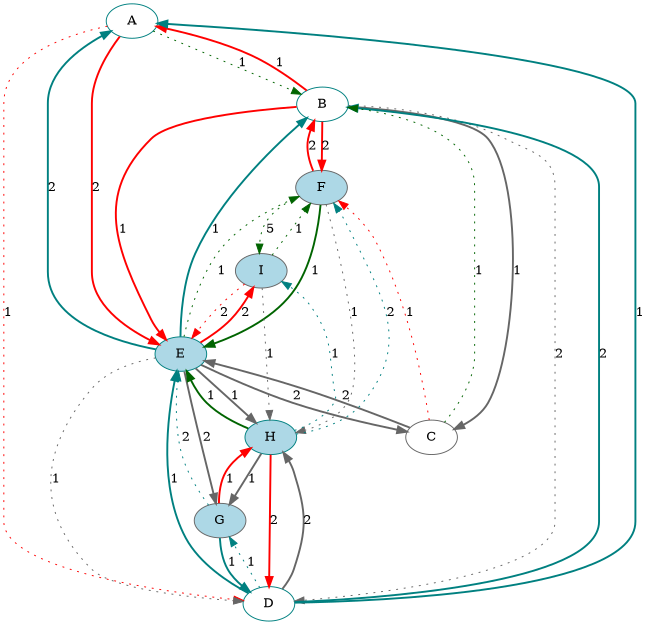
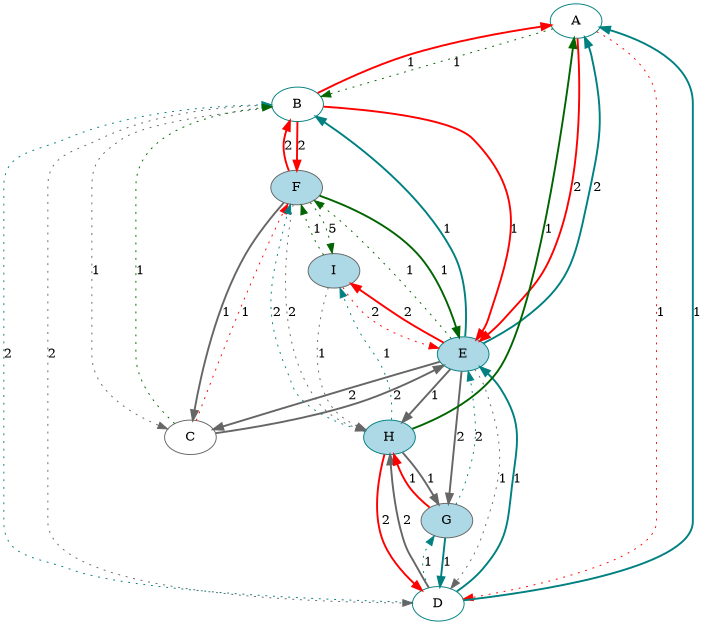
  digraph {
    node [color=teal fillcolor=lightblue style=filled]
    edge [color=gray40 style=bold]
    A [fillcolor=white]
    B [fillcolor=white]
    E
    D [fillcolor=white]
    C [color=gray40 fillcolor=white]
    F [color=gray40]
    G [color=gray40]
    H
    I [color=gray40]
    A -> B [color=darkgreen label=1 style=dotted]
    A -> E [color=red label=2]
    A -> D [color=red label=1 style=dotted]
    B -> A [color=red label=1]
    B -> E [color=red label=1]
    B -> D [label=2 style=dotted]
-   B -> C [label=1]
+   B -> C [label=1 style=dotted]
    B -> F [color=red label=2]
    E -> A [color=teal label=2]
    E -> B [color=teal label=1]
    E -> D [label=1 style=dotted]
    E -> C [label=2]
    E -> F [color=darkgreen label=1 style=dotted]
    E -> G [label=2]
    E -> H [label=1]
    E -> I [color=red label=2]
    D -> A [color=teal label=1]
-   D -> B [color=teal label=2]
+   D -> B [color=teal label=2 style=dotted]
    D -> E [color=teal label=1]
    D -> G [color=teal label=1 style=dotted]
    D -> H [label=2]
    C -> B [color=darkgreen label=1 style=dotted]
    C -> E [label=2]
    C -> F [color=red label=1 style=dotted]
    F -> B [color=red label=2]
    F -> E [color=darkgreen label=1]
-   F -> H [label=1 style=dotted]
+   F -> C [label=1]
+   F -> H [label=2 style=dotted]
    F -> I [color=darkgreen label=5 style=dotted]
    G -> E [color=teal label=2 style=dotted]
    G -> D [color=teal label=1]
    G -> H [color=red label=1]
-   H -> E [color=darkgreen label=1]
+   H -> A [color=darkgreen label=1]
    H -> D [color=red label=2]
    H -> F [color=teal label=2 style=dotted]
    H -> G [label=1]
    H -> I [color=teal label=1 style=dotted]
    I -> E [color=red label=2 style=dotted]
    I -> F [color=darkgreen label=1 style=dotted]
    I -> H [label=1 style=dotted]
  }
